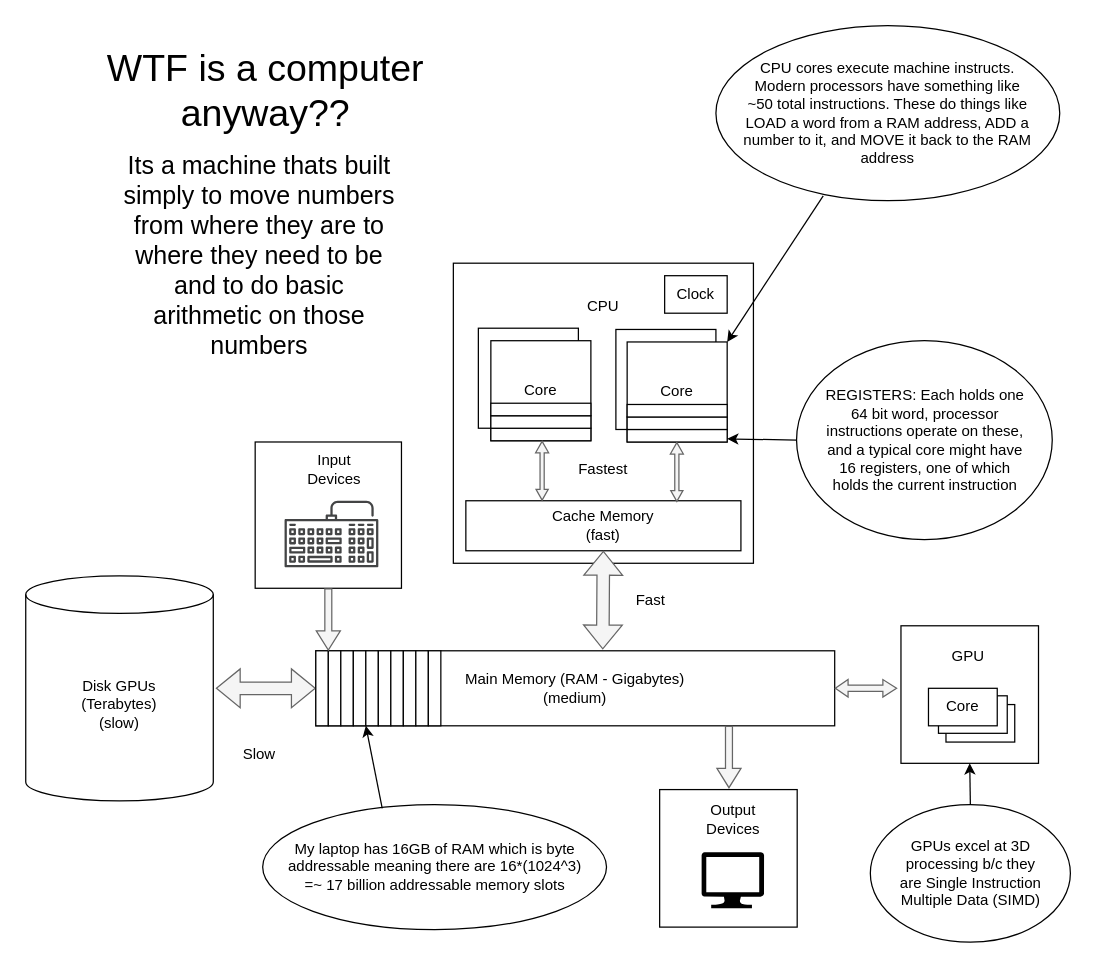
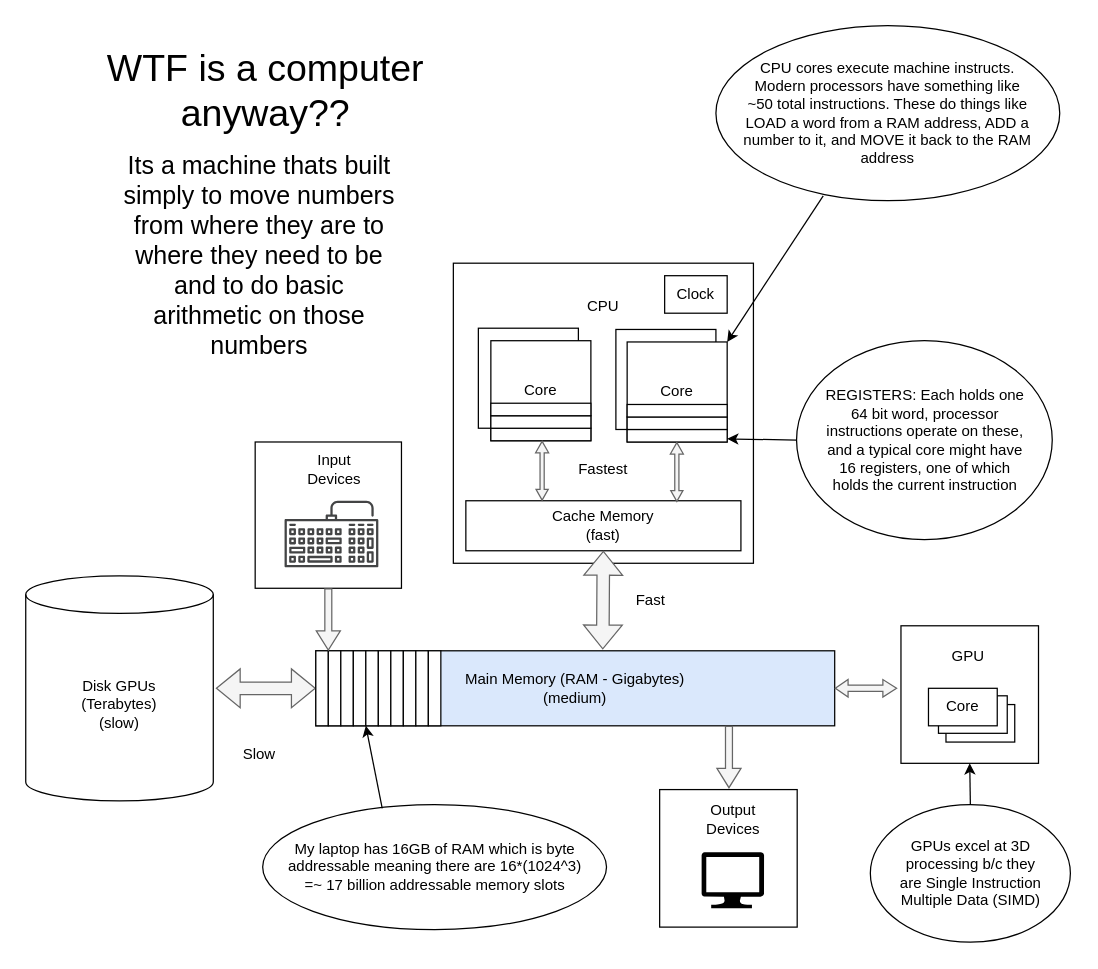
  <mxCell id="0" />
  <mxCell id="1" parent="0" />
  <mxCell id="2" value="" style="whiteSpace=wrap;html=1;aspect=fixed;" parent="1" vertex="1"><mxGeometry x="362" y="210" width="240" height="240" as="geometry" /></mxCell>
  <mxCell id="3" value="Core1" style="whiteSpace=wrap;html=1;aspect=fixed;" parent="1" vertex="1"><mxGeometry x="382" y="262" width="80" height="80" as="geometry" /></mxCell>
  <mxCell id="4" value="Core1" style="whiteSpace=wrap;html=1;aspect=fixed;" parent="1" vertex="1"><mxGeometry x="492" y="263" width="80" height="80" as="geometry" /></mxCell>
  <mxCell id="5" value="Core" style="whiteSpace=wrap;html=1;aspect=fixed;" parent="1" vertex="1"><mxGeometry x="392" y="272" width="80" height="80" as="geometry" /></mxCell>
  <mxCell id="6" value="CPU" style="rounded=0;whiteSpace=wrap;html=1;gradientColor=none;strokeColor=none;" parent="1" vertex="1"><mxGeometry x="382" y="230" width="200" height="30" as="geometry" /></mxCell>
  <mxCell id="7" value="Cache Memory&lt;br&gt;(fast)" style="rounded=0;whiteSpace=wrap;html=1;" parent="1" vertex="1"><mxGeometry x="372" y="400" width="220" height="40" as="geometry" /></mxCell>
- <mxCell id="8" value="Main Memory (RAM - Gigabytes)&lt;br&gt;(medium)" style="rounded=0;whiteSpace=wrap;html=1;" parent="1" vertex="1"><mxGeometry x="252" y="520" width="415" height="60" as="geometry" /></mxCell>
+ <mxCell id="8" value="Main Memory (RAM - Gigabytes)&lt;br&gt;(medium)" style="rounded=0;whiteSpace=wrap;html=1;fillColor=#dae8fc;" parent="1" vertex="1"><mxGeometry x="252" y="520" width="415" height="60" as="geometry" /></mxCell>
  <mxCell id="9" value="Disk GPUs&lt;br&gt;(Terabytes)&lt;br&gt;(slow)" style="shape=cylinder3;whiteSpace=wrap;html=1;boundedLbl=1;backgroundOutline=1;size=15;" parent="1" vertex="1"><mxGeometry x="20" y="460" width="150" height="180" as="geometry" /></mxCell>
  <mxCell id="10" value="" style="shape=flexArrow;endArrow=classic;startArrow=classic;html=1;rounded=0;exitX=0.553;exitY=-0.018;exitDx=0;exitDy=0;entryX=0.5;entryY=1;entryDx=0;entryDy=0;fillColor=#f5f5f5;strokeColor=#666666;exitPerimeter=0;" parent="1" source="8" target="7" edge="1"><mxGeometry width="100" height="100" relative="1" as="geometry"><mxPoint x="442" y="420" as="sourcePoint" /><mxPoint x="542" y="320" as="targetPoint" /></mxGeometry></mxCell>
  <mxCell id="11" value="" style="shape=flexArrow;endArrow=classic;startArrow=classic;html=1;rounded=0;exitX=0;exitY=0.5;exitDx=0;exitDy=0;fillColor=#f5f5f5;strokeColor=#666666;" parent="1" source="8" edge="1"><mxGeometry width="100" height="100" relative="1" as="geometry"><mxPoint x="152" y="609" as="sourcePoint" /><mxPoint x="172" y="550" as="targetPoint" /></mxGeometry></mxCell>
  <mxCell id="12" value="" style="rounded=0;whiteSpace=wrap;html=1;rotation=90;" parent="1" vertex="1"><mxGeometry x="227" y="545" width="60" height="10" as="geometry" /></mxCell>
  <mxCell id="13" value="" style="rounded=0;whiteSpace=wrap;html=1;rotation=90;" parent="1" vertex="1"><mxGeometry x="237" y="545" width="60" height="10" as="geometry" /></mxCell>
  <mxCell id="14" value="" style="rounded=0;whiteSpace=wrap;html=1;rotation=90;" parent="1" vertex="1"><mxGeometry x="247" y="545" width="60" height="10" as="geometry" /></mxCell>
  <mxCell id="15" value="" style="rounded=0;whiteSpace=wrap;html=1;rotation=90;" parent="1" vertex="1"><mxGeometry x="257" y="545" width="60" height="10" as="geometry" /></mxCell>
  <mxCell id="16" value="" style="rounded=0;whiteSpace=wrap;html=1;rotation=90;" parent="1" vertex="1"><mxGeometry x="267" y="545" width="60" height="10" as="geometry" /></mxCell>
  <mxCell id="17" value="" style="rounded=0;whiteSpace=wrap;html=1;rotation=90;" parent="1" vertex="1"><mxGeometry x="277" y="545" width="60" height="10" as="geometry" /></mxCell>
  <mxCell id="18" value="" style="rounded=0;whiteSpace=wrap;html=1;rotation=90;" parent="1" vertex="1"><mxGeometry x="287" y="545" width="60" height="10" as="geometry" /></mxCell>
  <mxCell id="19" value="" style="rounded=0;whiteSpace=wrap;html=1;rotation=90;" parent="1" vertex="1"><mxGeometry x="297" y="545" width="60" height="10" as="geometry" /></mxCell>
  <mxCell id="20" value="" style="rounded=0;whiteSpace=wrap;html=1;rotation=90;" parent="1" vertex="1"><mxGeometry x="307" y="545" width="60" height="10" as="geometry" /></mxCell>
  <mxCell id="21" value="" style="rounded=0;whiteSpace=wrap;html=1;rotation=90;" parent="1" vertex="1"><mxGeometry x="317" y="545" width="60" height="10" as="geometry" /></mxCell>
  <mxCell id="22" value="My laptop has 16GB of RAM which is byte addressable meaning there are 16*(1024^3) =~ 17 billion addressable memory slots" style="ellipse;whiteSpace=wrap;html=1;labelPadding=2;perimeterSpacing=11;spacingLeft=0;spacing=21;" parent="1" vertex="1"><mxGeometry x="209.5" y="643" width="275" height="100" as="geometry" /></mxCell>
  <mxCell id="23" value="" style="endArrow=classic;html=1;rounded=0;exitX=0.359;exitY=0.115;exitDx=0;exitDy=0;exitPerimeter=0;entryX=1;entryY=1;entryDx=0;entryDy=0;" parent="1" source="22" target="16" edge="1"><mxGeometry width="50" height="50" relative="1" as="geometry"><mxPoint x="472" y="560" as="sourcePoint" /><mxPoint x="522" y="510" as="targetPoint" /></mxGeometry></mxCell>
  <mxCell id="24" value="CPU cores execute machine instructs. Modern processors have something like ~50 total instructions. These do things like LOAD a word from a RAM address, ADD a number to it, and MOVE it back to the RAM address" style="ellipse;whiteSpace=wrap;html=1;labelPadding=2;perimeterSpacing=11;spacingLeft=0;spacing=21;" parent="1" vertex="1"><mxGeometry x="572" y="20" width="275" height="140" as="geometry" /></mxCell>
  <mxCell id="25" value="" style="rounded=0;whiteSpace=wrap;html=1;rotation=-180;" parent="1" vertex="1"><mxGeometry x="392" y="342" width="80" height="10" as="geometry" /></mxCell>
  <mxCell id="26" value="" style="rounded=0;whiteSpace=wrap;html=1;rotation=-180;" parent="1" vertex="1"><mxGeometry x="392" y="332" width="80" height="10" as="geometry" /></mxCell>
  <mxCell id="27" value="" style="rounded=0;whiteSpace=wrap;html=1;rotation=-180;" parent="1" vertex="1"><mxGeometry x="392" y="322" width="80" height="10" as="geometry" /></mxCell>
  <mxCell id="28" value="Core" style="whiteSpace=wrap;html=1;aspect=fixed;" parent="1" vertex="1"><mxGeometry x="501" y="273" width="80" height="80" as="geometry" /></mxCell>
  <mxCell id="29" value="" style="rounded=0;whiteSpace=wrap;html=1;rotation=-180;" parent="1" vertex="1"><mxGeometry x="501" y="343" width="80" height="10" as="geometry" /></mxCell>
  <mxCell id="30" value="" style="rounded=0;whiteSpace=wrap;html=1;rotation=-180;" parent="1" vertex="1"><mxGeometry x="501" y="333" width="80" height="10" as="geometry" /></mxCell>
  <mxCell id="31" value="" style="rounded=0;whiteSpace=wrap;html=1;rotation=-180;" parent="1" vertex="1"><mxGeometry x="501" y="323" width="80" height="10" as="geometry" /></mxCell>
  <mxCell id="32" value="REGISTERS: Each holds one 64 bit word, processor instructions operate on these, and a typical core might have 16 registers, one of which holds the current instruction" style="ellipse;whiteSpace=wrap;html=1;spacing=23;" parent="1" vertex="1"><mxGeometry x="636.5" y="272" width="204.5" height="159" as="geometry" /></mxCell>
  <mxCell id="33" value="" style="endArrow=classic;html=1;rounded=0;entryX=0;entryY=0.25;entryDx=0;entryDy=0;exitX=0;exitY=0.5;exitDx=0;exitDy=0;" parent="1" source="32" target="29" edge="1"><mxGeometry width="50" height="50" relative="1" as="geometry"><mxPoint x="632" y="340" as="sourcePoint" /><mxPoint x="522" y="270" as="targetPoint" /></mxGeometry></mxCell>
  <mxCell id="34" value="" style="shape=flexArrow;endArrow=classic;startArrow=classic;html=1;rounded=0;entryX=0.25;entryY=1;entryDx=0;entryDy=0;fillColor=#f5f5f5;strokeColor=#666666;width=3.322;endSize=2.717;endWidth=6.102;startWidth=5.424;startSize=2.525;" parent="1" edge="1"><mxGeometry width="100" height="100" relative="1" as="geometry"><mxPoint x="433" y="400" as="sourcePoint" /><mxPoint x="433" y="352" as="targetPoint" /></mxGeometry></mxCell>
  <mxCell id="35" value="" style="shape=flexArrow;endArrow=classic;startArrow=classic;html=1;rounded=0;entryX=0.25;entryY=1;entryDx=0;entryDy=0;fillColor=#f5f5f5;strokeColor=#666666;width=3.322;endSize=2.717;endWidth=6.102;startWidth=5.424;startSize=2.525;" parent="1" edge="1"><mxGeometry width="100" height="100" relative="1" as="geometry"><mxPoint x="540.75" y="401" as="sourcePoint" /><mxPoint x="540.75" y="353" as="targetPoint" /></mxGeometry></mxCell>
  <mxCell id="36" value="" style="endArrow=classic;html=1;rounded=0;entryX=1;entryY=0;entryDx=0;entryDy=0;exitX=0.326;exitY=0.908;exitDx=0;exitDy=0;exitPerimeter=0;" parent="1" source="24" target="28" edge="1"><mxGeometry width="50" height="50" relative="1" as="geometry"><mxPoint x="652" y="220" as="sourcePoint" /><mxPoint x="662" y="400" as="targetPoint" /></mxGeometry></mxCell>
  <mxCell id="37" value="&lt;font style=&quot;font-size: 30px;&quot;&gt;WTF is a computer anyway??&lt;br&gt;&lt;br&gt;&lt;/font&gt;" style="rounded=0;whiteSpace=wrap;html=1;strokeColor=none;fillColor=none;" parent="1" vertex="1"><mxGeometry x="62" y="46" width="300" height="88" as="geometry" /></mxCell>
  <mxCell id="38" value="" style="whiteSpace=wrap;html=1;aspect=fixed;" parent="1" vertex="1"><mxGeometry x="203.5" y="353" width="117" height="117" as="geometry" /></mxCell>
  <mxCell id="39" value="" style="sketch=0;pointerEvents=1;shadow=0;dashed=0;html=1;strokeColor=none;fillColor=#434445;aspect=fixed;labelPosition=center;verticalLabelPosition=bottom;verticalAlign=top;align=center;outlineConnect=0;shape=mxgraph.vvd.keyboard;" parent="1" vertex="1"><mxGeometry x="227" y="400" width="75" height="53.25" as="geometry" /></mxCell>
  <mxCell id="40" value="Input Devices" style="text;html=1;strokeColor=none;fillColor=none;align=center;verticalAlign=middle;whiteSpace=wrap;rounded=0;" parent="1" vertex="1"><mxGeometry x="237" y="360" width="60" height="30" as="geometry" /></mxCell>
  <mxCell id="41" value="" style="shape=flexArrow;endArrow=classic;html=1;rounded=0;endWidth=12.716;endSize=4.811;width=5.556;exitX=0.5;exitY=1;exitDx=0;exitDy=0;entryX=0;entryY=1;entryDx=0;entryDy=0;fillColor=#f5f5f5;strokeColor=#666666;" parent="1" source="38" target="13" edge="1"><mxGeometry width="50" height="50" relative="1" as="geometry"><mxPoint x="482" y="410" as="sourcePoint" /><mxPoint x="532" y="360" as="targetPoint" /></mxGeometry></mxCell>
  <mxCell id="42" value="" style="shape=flexArrow;endArrow=classic;html=1;rounded=0;endWidth=12.716;endSize=4.811;width=5.556;exitX=0.5;exitY=1;exitDx=0;exitDy=0;entryX=0;entryY=1;entryDx=0;entryDy=0;fillColor=#f5f5f5;strokeColor=#666666;" parent="1" edge="1"><mxGeometry width="50" height="50" relative="1" as="geometry"><mxPoint x="582.44" y="580" as="sourcePoint" /><mxPoint x="582.44" y="630" as="targetPoint" /></mxGeometry></mxCell>
  <mxCell id="43" value="" style="whiteSpace=wrap;html=1;aspect=fixed;" parent="1" vertex="1"><mxGeometry x="720" y="500" width="110" height="110" as="geometry" /></mxCell>
  <mxCell id="44" value="Core" style="rounded=0;whiteSpace=wrap;html=1;" parent="1" vertex="1"><mxGeometry x="756" y="563" width="55" height="30" as="geometry" /></mxCell>
  <mxCell id="45" value="Core" style="rounded=0;whiteSpace=wrap;html=1;" parent="1" vertex="1"><mxGeometry x="750" y="556" width="55" height="30" as="geometry" /></mxCell>
  <mxCell id="46" value="Core" style="rounded=0;whiteSpace=wrap;html=1;" parent="1" vertex="1"><mxGeometry x="742" y="550" width="55" height="30" as="geometry" /></mxCell>
  <mxCell id="47" value="GPU" style="text;html=1;strokeColor=none;fillColor=none;align=center;verticalAlign=middle;whiteSpace=wrap;rounded=0;" parent="1" vertex="1"><mxGeometry x="744" y="510" width="60" height="30" as="geometry" /></mxCell>
  <mxCell id="48" value="" style="shape=flexArrow;endArrow=classic;startArrow=classic;html=1;rounded=0;entryX=1;entryY=0.5;entryDx=0;entryDy=0;fillColor=#f5f5f5;strokeColor=#666666;endWidth=7.943;endSize=3.065;width=5.106;startSize=3.322;startWidth=7.943;" parent="1" target="8" edge="1"><mxGeometry width="100" height="100" relative="1" as="geometry"><mxPoint x="717" y="550" as="sourcePoint" /><mxPoint x="492" y="450" as="targetPoint" /></mxGeometry></mxCell>
  <mxCell id="49" value="GPUs excel at 3D processing b/c they are Single Instruction Multiple Data (SIMD)" style="ellipse;whiteSpace=wrap;html=1;spacing=20;" parent="1" vertex="1"><mxGeometry x="695.5" y="643" width="160" height="110" as="geometry" /></mxCell>
  <mxCell id="50" value="" style="group" parent="1" vertex="1" connectable="0"><mxGeometry x="527" y="631" width="110" height="110" as="geometry" /></mxCell>
  <mxCell id="51" value="" style="whiteSpace=wrap;html=1;aspect=fixed;" parent="50" vertex="1"><mxGeometry width="110" height="110" as="geometry" /></mxCell>
  <mxCell id="52" value="" style="sketch=0;aspect=fixed;pointerEvents=1;shadow=0;dashed=0;html=1;strokeColor=none;labelPosition=center;verticalLabelPosition=bottom;verticalAlign=top;align=center;fillColor=#000000;shape=mxgraph.azure.computer" parent="50" vertex="1"><mxGeometry x="33.5" y="50" width="50" height="45" as="geometry" /></mxCell>
  <mxCell id="53" value="Output Devices" style="text;html=1;strokeColor=none;fillColor=none;align=center;verticalAlign=middle;whiteSpace=wrap;rounded=0;" parent="50" vertex="1"><mxGeometry x="28.5" y="9" width="60" height="30" as="geometry" /></mxCell>
  <mxCell id="54" value="" style="endArrow=classic;html=1;rounded=0;entryX=0.5;entryY=1;entryDx=0;entryDy=0;exitX=0.5;exitY=0;exitDx=0;exitDy=0;" parent="1" source="49" target="43" edge="1"><mxGeometry width="50" height="50" relative="1" as="geometry"><mxPoint x="490" y="380" as="sourcePoint" /><mxPoint x="540" y="330" as="targetPoint" /></mxGeometry></mxCell>
  <mxCell id="55" value="&lt;font style=&quot;font-size: 20px;&quot;&gt;Its a machine thats built simply to move numbers from where they are to where they need to be and to do basic arithmetic on those numbers&lt;/font&gt;" style="text;html=1;strokeColor=none;fillColor=none;align=center;verticalAlign=middle;whiteSpace=wrap;rounded=0;" parent="1" vertex="1"><mxGeometry x="97" y="118" width="220" height="170" as="geometry" /></mxCell>
  <mxCell id="56" value="Slow" style="text;html=1;strokeColor=none;fillColor=none;align=center;verticalAlign=middle;whiteSpace=wrap;rounded=0;" parent="1" vertex="1"><mxGeometry x="177" y="588" width="60" height="30" as="geometry" /></mxCell>
  <mxCell id="57" value="Fast" style="text;html=1;strokeColor=none;fillColor=none;align=center;verticalAlign=middle;whiteSpace=wrap;rounded=0;" parent="1" vertex="1"><mxGeometry x="490" y="465" width="60" height="30" as="geometry" /></mxCell>
  <mxCell id="58" value="Fastest" style="text;html=1;strokeColor=none;fillColor=none;align=center;verticalAlign=middle;whiteSpace=wrap;rounded=0;" parent="1" vertex="1"><mxGeometry x="452" y="360" width="60" height="30" as="geometry" /></mxCell>
  <mxCell id="59" value="Clock" style="rounded=0;whiteSpace=wrap;html=1;" parent="1" vertex="1"><mxGeometry x="531" y="220" width="50" height="30" as="geometry" /></mxCell>
